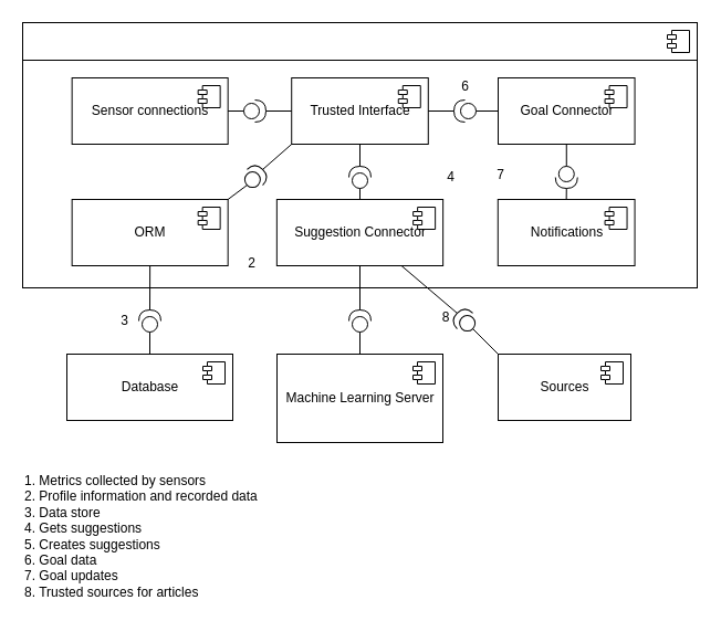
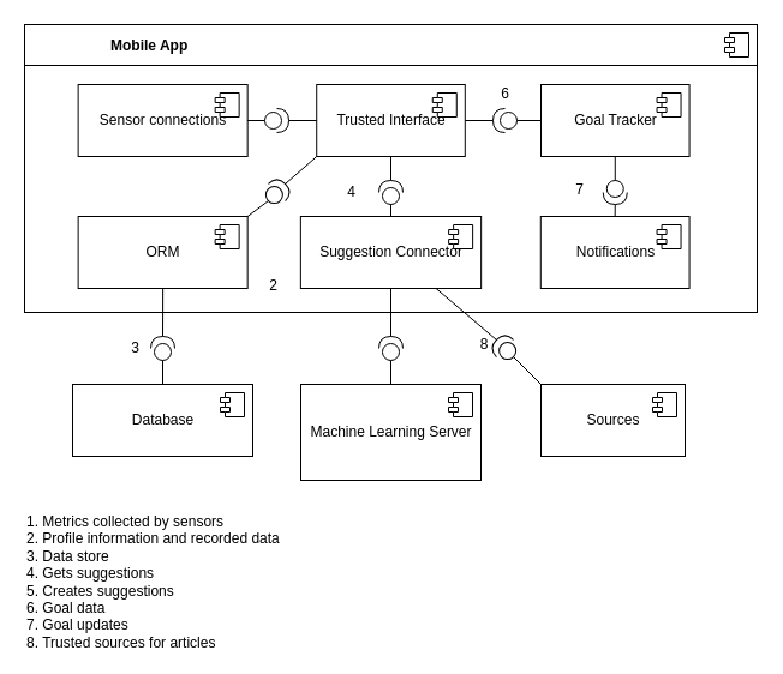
  <mxCell id="0" />
  <mxCell id="1" parent="0" />
  <mxCell id="2" value="Database" style="html=1;dropTarget=0;" vertex="1" parent="1"><mxGeometry x="60" y="320" width="150" height="60" as="geometry" /></mxCell>
  <mxCell id="3" value="" style="shape=module;jettyWidth=8;jettyHeight=4;" vertex="1" parent="2"><mxGeometry x="1" width="20" height="20" relative="1" as="geometry"><mxPoint x="-27" y="7" as="offset" /></mxGeometry></mxCell>
  <mxCell id="4" value="" style="group" vertex="1" connectable="0" parent="1"><mxGeometry x="20" y="20" width="610" height="240" as="geometry" /></mxCell>
  <mxCell id="5" value="" style="html=1;dropTarget=0;" vertex="1" parent="4"><mxGeometry width="610" height="240" as="geometry" /></mxCell>
  <mxCell id="6" value="" style="shape=module;jettyWidth=8;jettyHeight=4;" vertex="1" parent="5"><mxGeometry x="1" width="20" height="20" relative="1" as="geometry"><mxPoint x="-27" y="7" as="offset" /></mxGeometry></mxCell>
  <mxCell id="7" value="Trusted Interface" style="html=1;dropTarget=0;" vertex="1" parent="4"><mxGeometry x="243.224" y="50" width="123.556" height="60" as="geometry" /></mxCell>
  <mxCell id="8" value="" style="shape=module;jettyWidth=8;jettyHeight=4;" vertex="1" parent="7"><mxGeometry x="1" width="20" height="20" relative="1" as="geometry"><mxPoint x="-27" y="7" as="offset" /></mxGeometry></mxCell>
  <mxCell id="9" value="ORM" style="html=1;dropTarget=0;" vertex="1" parent="4"><mxGeometry x="44.636" y="160" width="141.016" height="60" as="geometry" /></mxCell>
  <mxCell id="10" value="" style="shape=module;jettyWidth=8;jettyHeight=4;" vertex="1" parent="9"><mxGeometry x="1" width="20" height="20" relative="1" as="geometry"><mxPoint x="-27" y="7" as="offset" /></mxGeometry></mxCell>
  <mxCell id="11" value="Sensor connections" style="html=1;dropTarget=0;" vertex="1" parent="4"><mxGeometry x="44.636" y="50" width="141.016" height="60" as="geometry" /></mxCell>
  <mxCell id="12" value="" style="shape=module;jettyWidth=8;jettyHeight=4;" vertex="1" parent="11"><mxGeometry x="1" width="20" height="20" relative="1" as="geometry"><mxPoint x="-27" y="7" as="offset" /></mxGeometry></mxCell>
- <mxCell id="13" value="Goal Connector" style="html=1;dropTarget=0;" vertex="1" parent="4"><mxGeometry x="429.996" y="50" width="123.556" height="60" as="geometry" /></mxCell>
+ <mxCell id="13" value="Goal Tracker" style="html=1;dropTarget=0;" vertex="1" parent="4"><mxGeometry x="429.996" y="50" width="123.556" height="60" as="geometry" /></mxCell>
  <mxCell id="14" value="" style="shape=module;jettyWidth=8;jettyHeight=4;" vertex="1" parent="13"><mxGeometry x="1" width="20" height="20" relative="1" as="geometry"><mxPoint x="-27" y="7" as="offset" /></mxGeometry></mxCell>
  <mxCell id="15" value="" style="line;strokeWidth=1;fillColor=none;align=left;verticalAlign=middle;spacingTop=-1;spacingLeft=3;spacingRight=3;rotatable=0;labelPosition=right;points=[];portConstraint=eastwest;strokeColor=inherit;" vertex="1" parent="4"><mxGeometry y="30" width="610" height="8" as="geometry" /></mxCell>
+ <mxCell id="16" value="Mobile App" style="text;align=center;fontStyle=1;verticalAlign=middle;spacingLeft=3;spacingRight=3;strokeColor=none;rotatable=0;points=[[0,0.5],[1,0.5]];portConstraint=eastwest;" vertex="1" parent="4"><mxGeometry x="44.634" y="4" width="119.024" height="26" as="geometry" /></mxCell>
  <mxCell id="17" value="Suggestion Connector" style="html=1;dropTarget=0;" vertex="1" parent="4"><mxGeometry x="229.853" y="160" width="150.29" height="60" as="geometry" /></mxCell>
  <mxCell id="18" value="" style="shape=module;jettyWidth=8;jettyHeight=4;" vertex="1" parent="17"><mxGeometry x="1" width="20" height="20" relative="1" as="geometry"><mxPoint x="-27" y="7" as="offset" /></mxGeometry></mxCell>
  <mxCell id="19" value="Notifications" style="html=1;dropTarget=0;" vertex="1" parent="4"><mxGeometry x="429.786" y="160" width="123.768" height="60" as="geometry" /></mxCell>
  <mxCell id="20" value="" style="shape=module;jettyWidth=8;jettyHeight=4;" vertex="1" parent="19"><mxGeometry x="1" width="20" height="20" relative="1" as="geometry"><mxPoint x="-27" y="7" as="offset" /></mxGeometry></mxCell>
  <mxCell id="21" value="" style="shape=providedRequiredInterface;html=1;verticalLabelPosition=bottom;sketch=0;rotation=90;" vertex="1" parent="4"><mxGeometry x="481.77" y="130" width="20" height="20" as="geometry" /></mxCell>
  <mxCell id="22" value="" style="shape=providedRequiredInterface;html=1;verticalLabelPosition=bottom;sketch=0;rotation=-180;" vertex="1" parent="4"><mxGeometry x="390" y="70" width="20" height="20" as="geometry" /></mxCell>
  <mxCell id="23" value="" style="shape=providedRequiredInterface;html=1;verticalLabelPosition=bottom;sketch=0;" vertex="1" parent="4"><mxGeometry x="200" y="70" width="20" height="20" as="geometry" /></mxCell>
  <mxCell id="24" value="" style="shape=providedRequiredInterface;html=1;verticalLabelPosition=bottom;sketch=0;rotation=-45;" vertex="1" parent="4"><mxGeometry x="200" y="130" width="20" height="20" as="geometry" /></mxCell>
  <mxCell id="25" value="" style="shape=providedRequiredInterface;html=1;verticalLabelPosition=bottom;sketch=0;rotation=-90;" vertex="1" parent="4"><mxGeometry x="295" y="130" width="20" height="20" as="geometry" /></mxCell>
  <mxCell id="26" value="" style="endArrow=none;html=1;rounded=0;entryX=0;entryY=0.5;entryDx=0;entryDy=0;exitX=1;exitY=0.5;exitDx=0;exitDy=0;exitPerimeter=0;" edge="1" parent="4" source="23" target="7"><mxGeometry width="50" height="50" relative="1" as="geometry"><mxPoint x="-140" y="260" as="sourcePoint" /><mxPoint x="-90" y="210" as="targetPoint" /></mxGeometry></mxCell>
  <mxCell id="27" value="" style="endArrow=none;html=1;rounded=0;entryX=0;entryY=0.5;entryDx=0;entryDy=0;entryPerimeter=0;exitX=1;exitY=0.5;exitDx=0;exitDy=0;" edge="1" parent="4" source="11" target="23"><mxGeometry width="50" height="50" relative="1" as="geometry"><mxPoint x="-120" y="310" as="sourcePoint" /><mxPoint x="-70" y="260" as="targetPoint" /></mxGeometry></mxCell>
  <mxCell id="28" value="" style="endArrow=none;html=1;rounded=0;entryX=0;entryY=1;entryDx=0;entryDy=0;exitX=1;exitY=0.5;exitDx=0;exitDy=0;exitPerimeter=0;" edge="1" parent="4" source="24" target="7"><mxGeometry width="50" height="50" relative="1" as="geometry"><mxPoint x="-60" y="330" as="sourcePoint" /><mxPoint x="-10" y="280" as="targetPoint" /></mxGeometry></mxCell>
  <mxCell id="29" value="" style="endArrow=none;html=1;rounded=0;entryX=0;entryY=0.5;entryDx=0;entryDy=0;entryPerimeter=0;exitX=1;exitY=0;exitDx=0;exitDy=0;" edge="1" parent="4" source="9" target="24"><mxGeometry width="50" height="50" relative="1" as="geometry"><mxPoint x="-50" y="330" as="sourcePoint" /><mxPoint y="280" as="targetPoint" /></mxGeometry></mxCell>
  <mxCell id="30" value="" style="endArrow=none;html=1;rounded=0;exitX=0;exitY=0.5;exitDx=0;exitDy=0;exitPerimeter=0;entryX=0.5;entryY=0;entryDx=0;entryDy=0;" edge="1" parent="4" source="25" target="17"><mxGeometry width="50" height="50" relative="1" as="geometry"><mxPoint x="350" y="160" as="sourcePoint" /><mxPoint x="400" y="110" as="targetPoint" /></mxGeometry></mxCell>
  <mxCell id="31" value="" style="endArrow=none;html=1;rounded=0;entryX=0.5;entryY=1;entryDx=0;entryDy=0;exitX=1;exitY=0.5;exitDx=0;exitDy=0;exitPerimeter=0;" edge="1" parent="4" source="25" target="7"><mxGeometry width="50" height="50" relative="1" as="geometry"><mxPoint x="-70" y="340" as="sourcePoint" /><mxPoint x="-20" y="290" as="targetPoint" /></mxGeometry></mxCell>
  <mxCell id="32" value="" style="endArrow=none;html=1;rounded=0;entryX=1;entryY=0.5;entryDx=0;entryDy=0;entryPerimeter=0;exitX=0.5;exitY=0;exitDx=0;exitDy=0;" edge="1" parent="4" source="19" target="21"><mxGeometry width="50" height="50" relative="1" as="geometry"><mxPoint x="510" y="310" as="sourcePoint" /><mxPoint x="560" y="260" as="targetPoint" /></mxGeometry></mxCell>
  <mxCell id="33" value="" style="endArrow=none;html=1;rounded=0;entryX=0.5;entryY=1;entryDx=0;entryDy=0;exitX=0;exitY=0.5;exitDx=0;exitDy=0;exitPerimeter=0;" edge="1" parent="4" source="21" target="13"><mxGeometry width="50" height="50" relative="1" as="geometry"><mxPoint x="640" y="150" as="sourcePoint" /><mxPoint x="690" y="100" as="targetPoint" /></mxGeometry></mxCell>
  <mxCell id="34" value="" style="endArrow=none;html=1;rounded=0;entryX=0;entryY=0.5;entryDx=0;entryDy=0;exitX=0;exitY=0.5;exitDx=0;exitDy=0;exitPerimeter=0;" edge="1" parent="4" source="22" target="13"><mxGeometry width="50" height="50" relative="1" as="geometry"><mxPoint x="-80" y="220" as="sourcePoint" /><mxPoint x="-30" y="170" as="targetPoint" /></mxGeometry></mxCell>
  <mxCell id="35" value="" style="endArrow=none;html=1;rounded=0;exitX=1;exitY=0.5;exitDx=0;exitDy=0;entryX=1;entryY=0.5;entryDx=0;entryDy=0;entryPerimeter=0;" edge="1" parent="4" source="7" target="22"><mxGeometry width="50" height="50" relative="1" as="geometry"><mxPoint x="670" y="140" as="sourcePoint" /><mxPoint x="720" y="90" as="targetPoint" /></mxGeometry></mxCell>
  <mxCell id="36" value="2" style="text;html=1;strokeColor=none;fillColor=none;align=center;verticalAlign=middle;whiteSpace=wrap;rounded=0;" vertex="1" parent="4"><mxGeometry x="195" y="205" width="25" height="25" as="geometry" /></mxCell>
- <mxCell id="37" value="4" style="text;html=1;strokeColor=none;fillColor=none;align=center;verticalAlign=middle;whiteSpace=wrap;rounded=0;" vertex="1" parent="4"><mxGeometry x="375" y="127.5" width="25" height="25" as="geometry" /></mxCell>
+ <mxCell id="37" value="4" style="text;html=1;strokeColor=none;fillColor=none;align=center;verticalAlign=middle;whiteSpace=wrap;rounded=0;" vertex="1" parent="4"><mxGeometry x="260" y="127.5" width="25" height="25" as="geometry" /></mxCell>
  <mxCell id="38" value="6&lt;span style=&quot;color: rgba(0, 0, 0, 0); font-family: monospace; font-size: 0px; text-align: start;&quot;&gt;%3CmxGraphModel%3E%3Croot%3E%3CmxCell%20id%3D%220%22%2F%3E%3CmxCell%20id%3D%221%22%20parent%3D%220%22%2F%3E%3CmxCell%20id%3D%222%22%20value%3D%222%22%20style%3D%22text%3Bhtml%3D1%3BstrokeColor%3Dnone%3BfillColor%3Dnone%3Balign%3Dcenter%3BverticalAlign%3Dmiddle%3BwhiteSpace%3Dwrap%3Brounded%3D0%3B%22%20vertex%3D%221%22%20parent%3D%221%22%3E%3CmxGeometry%20x%3D%22385%22%20y%3D%22295%22%20width%3D%2225%22%20height%3D%2225%22%20as%3D%22geometry%22%2F%3E%3C%2FmxCell%3E%3C%2Froot%3E%3C%2FmxGraphModel%3E&lt;/span&gt;" style="text;html=1;strokeColor=none;fillColor=none;align=center;verticalAlign=middle;whiteSpace=wrap;rounded=0;" vertex="1" parent="4"><mxGeometry x="387.5" y="45" width="25" height="25" as="geometry" /></mxCell>
- <mxCell id="39" value="7" style="text;html=1;strokeColor=none;fillColor=none;align=center;verticalAlign=middle;whiteSpace=wrap;rounded=0;" vertex="1" parent="4"><mxGeometry x="420" y="125" width="25" height="25" as="geometry" /></mxCell>
+ <mxCell id="39" value="7" style="text;html=1;strokeColor=none;fillColor=none;align=center;verticalAlign=middle;whiteSpace=wrap;rounded=0;" vertex="1" parent="4"><mxGeometry x="450" y="125" width="25" height="25" as="geometry" /></mxCell>
  <mxCell id="40" value="" style="line;strokeWidth=1;fillColor=none;align=left;verticalAlign=middle;spacingTop=-1;spacingLeft=3;spacingRight=3;rotatable=0;labelPosition=right;points=[];portConstraint=eastwest;strokeColor=inherit;" vertex="1" parent="1"><mxGeometry x="20" y="50" width="610" height="8" as="geometry" /></mxCell>
  <mxCell id="41" value="Machine Learning Server" style="html=1;dropTarget=0;" vertex="1" parent="1"><mxGeometry x="250" y="320" width="150" height="80" as="geometry" /></mxCell>
  <mxCell id="42" value="" style="shape=module;jettyWidth=8;jettyHeight=4;" vertex="1" parent="41"><mxGeometry x="1" width="20" height="20" relative="1" as="geometry"><mxPoint x="-27" y="7" as="offset" /></mxGeometry></mxCell>
  <mxCell id="43" value="" style="shape=providedRequiredInterface;html=1;verticalLabelPosition=bottom;sketch=0;rotation=-90;" vertex="1" parent="1"><mxGeometry x="125" y="280" width="20" height="20" as="geometry" /></mxCell>
  <mxCell id="44" value="" style="shape=providedRequiredInterface;html=1;verticalLabelPosition=bottom;sketch=0;rotation=-90;" vertex="1" parent="1"><mxGeometry x="315" y="280" width="20" height="20" as="geometry" /></mxCell>
  <mxCell id="45" value="" style="endArrow=none;html=1;rounded=0;entryX=0.5;entryY=1;entryDx=0;entryDy=0;exitX=1;exitY=0.5;exitDx=0;exitDy=0;exitPerimeter=0;" edge="1" parent="1" source="43" target="9"><mxGeometry width="50" height="50" relative="1" as="geometry"><mxPoint x="-10" y="340" as="sourcePoint" /><mxPoint x="40" y="290" as="targetPoint" /></mxGeometry></mxCell>
  <mxCell id="46" value="" style="endArrow=none;html=1;rounded=0;entryX=0.5;entryY=1;entryDx=0;entryDy=0;exitX=1;exitY=0.5;exitDx=0;exitDy=0;exitPerimeter=0;" edge="1" parent="1" source="44" target="17"><mxGeometry width="50" height="50" relative="1" as="geometry"><mxPoint x="-10" y="370" as="sourcePoint" /><mxPoint x="40" y="320" as="targetPoint" /></mxGeometry></mxCell>
  <mxCell id="47" value="" style="endArrow=none;html=1;rounded=0;entryX=0;entryY=0.5;entryDx=0;entryDy=0;entryPerimeter=0;exitX=0.5;exitY=0;exitDx=0;exitDy=0;" edge="1" parent="1" source="2" target="43"><mxGeometry width="50" height="50" relative="1" as="geometry"><mxPoint x="-30" y="360" as="sourcePoint" /><mxPoint x="20" y="310" as="targetPoint" /></mxGeometry></mxCell>
  <mxCell id="48" value="" style="endArrow=none;html=1;rounded=0;entryX=0;entryY=0.5;entryDx=0;entryDy=0;entryPerimeter=0;exitX=0.5;exitY=0;exitDx=0;exitDy=0;" edge="1" parent="1" source="41" target="44"><mxGeometry width="50" height="50" relative="1" as="geometry"><mxPoint x="180" y="460" as="sourcePoint" /><mxPoint x="230" y="410" as="targetPoint" /></mxGeometry></mxCell>
  <mxCell id="49" value="3&lt;span style=&quot;color: rgba(0, 0, 0, 0); font-family: monospace; font-size: 0px; text-align: start;&quot;&gt;%3CmxGraphModel%3E%3Croot%3E%3CmxCell%20id%3D%220%22%2F%3E%3CmxCell%20id%3D%221%22%20parent%3D%220%22%2F%3E%3CmxCell%20id%3D%222%22%20value%3D%222%22%20style%3D%22text%3Bhtml%3D1%3BstrokeColor%3Dnone%3BfillColor%3Dnone%3Balign%3Dcenter%3BverticalAlign%3Dmiddle%3BwhiteSpace%3Dwrap%3Brounded%3D0%3B%22%20vertex%3D%221%22%20parent%3D%221%22%3E%3CmxGeometry%20x%3D%22385%22%20y%3D%22295%22%20width%3D%2225%22%20height%3D%2225%22%20as%3D%22geometry%22%2F%3E%3C%2FmxCell%3E%3C%2Froot%3E%3C%2FmxGraphModel%3E&lt;/span&gt;" style="text;html=1;strokeColor=none;fillColor=none;align=center;verticalAlign=middle;whiteSpace=wrap;rounded=0;" vertex="1" parent="1"><mxGeometry x="100" y="277.5" width="25" height="25" as="geometry" /></mxCell>
  <mxCell id="50" value="1. Metrics collected by sensors&lt;br&gt;2. Profile information and recorded data&lt;br&gt;3. Data store&lt;br&gt;4. Gets suggestions&lt;br&gt;5. Creates suggestions&lt;br&gt;6. Goal data&lt;br&gt;7. Goal updates&lt;br&gt;8. Trusted sources for articles" style="text;html=1;strokeColor=none;fillColor=none;align=left;verticalAlign=middle;whiteSpace=wrap;rounded=0;" vertex="1" parent="1"><mxGeometry x="20" y="430" width="410" height="110" as="geometry" /></mxCell>
  <mxCell id="51" value="Sources" style="html=1;dropTarget=0;" vertex="1" parent="1"><mxGeometry x="450" y="320" width="120" height="60" as="geometry" /></mxCell>
  <mxCell id="52" value="" style="shape=module;jettyWidth=8;jettyHeight=4;" vertex="1" parent="51"><mxGeometry x="1" width="20" height="20" relative="1" as="geometry"><mxPoint x="-27" y="7" as="offset" /></mxGeometry></mxCell>
  <mxCell id="53" value="" style="shape=providedRequiredInterface;html=1;verticalLabelPosition=bottom;sketch=0;rotation=-135;" vertex="1" parent="1"><mxGeometry x="410" y="280" width="20" height="20" as="geometry" /></mxCell>
  <mxCell id="54" value="" style="endArrow=none;html=1;rounded=0;exitX=0;exitY=0.5;exitDx=0;exitDy=0;exitPerimeter=0;entryX=0;entryY=0;entryDx=0;entryDy=0;" edge="1" parent="1" source="53" target="51"><mxGeometry width="50" height="50" relative="1" as="geometry"><mxPoint x="450" y="270" as="sourcePoint" /><mxPoint x="500" y="220" as="targetPoint" /></mxGeometry></mxCell>
  <mxCell id="55" value="" style="endArrow=none;html=1;rounded=0;entryX=1;entryY=0.5;entryDx=0;entryDy=0;entryPerimeter=0;exitX=0.75;exitY=1;exitDx=0;exitDy=0;" edge="1" parent="1" source="17" target="53"><mxGeometry width="50" height="50" relative="1" as="geometry"><mxPoint x="370" y="330" as="sourcePoint" /><mxPoint x="380" y="270" as="targetPoint" /></mxGeometry></mxCell>
  <mxCell id="56" value="8" style="text;html=1;strokeColor=none;fillColor=none;align=center;verticalAlign=middle;whiteSpace=wrap;rounded=0;" vertex="1" parent="1"><mxGeometry x="373" y="272" width="60" height="30" as="geometry" /></mxCell>
